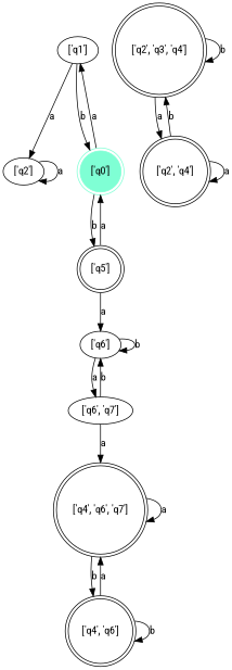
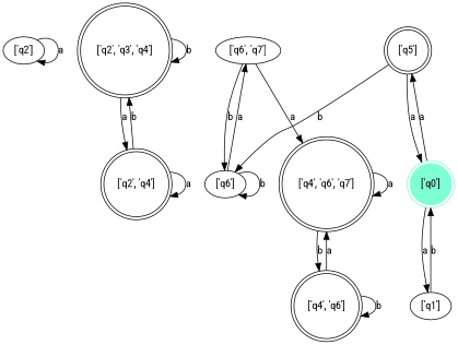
  digraph {
    fontname="Roboto Condensed"
    node [fontname="Roboto Condensed" shape=doublecircle]
    edge [fontname="Roboto Condensed"]
    "['q2']" [shape=""]
    "['q2', 'q3', 'q4']"
    "['q2', 'q4']"
    "['q6', 'q7']" [shape=""]
    "['q6']" [shape=""]
    "['q4', 'q6', 'q7']"
    "['q4', 'q6']"
    "['q1']" [shape=ellipse]
    "['q0']" [color=aquamarine style=filled]
    "['q5']"
    "['q2']" -> "['q2']" [label=a]
    "['q2', 'q3', 'q4']" -> "['q2', 'q3', 'q4']" [label=b]
    "['q2', 'q3', 'q4']" -> "['q2', 'q4']" [label=a]
    "['q2', 'q4']" -> "['q2', 'q3', 'q4']" [label=b]
    "['q2', 'q4']" -> "['q2', 'q4']" [label=a]
    "['q6', 'q7']" -> "['q6']" [label=b]
    "['q6', 'q7']" -> "['q4', 'q6', 'q7']" [label=a]
    "['q6']" -> "['q6', 'q7']" [label=a]
    "['q6']" -> "['q6']" [label=b]
    "['q4', 'q6', 'q7']" -> "['q4', 'q6', 'q7']" [label=a]
    "['q4', 'q6', 'q7']" -> "['q4', 'q6']" [label=b]
    "['q4', 'q6']" -> "['q4', 'q6', 'q7']" [label=a]
    "['q4', 'q6']" -> "['q4', 'q6']" [label=b]
-   "['q1']" -> "['q2']" [label=a]
    "['q1']" -> "['q0']" [label=b]
    "['q0']" -> "['q1']" [label=a]
-   "['q0']" -> "['q5']" [label=b]
-   "['q5']" -> "['q6']" [label=a]
+   "['q0']" -> "['q5']" [label=a]
+   "['q5']" -> "['q6']" [label=b]
    "['q5']" -> "['q0']" [label=a]
  }
